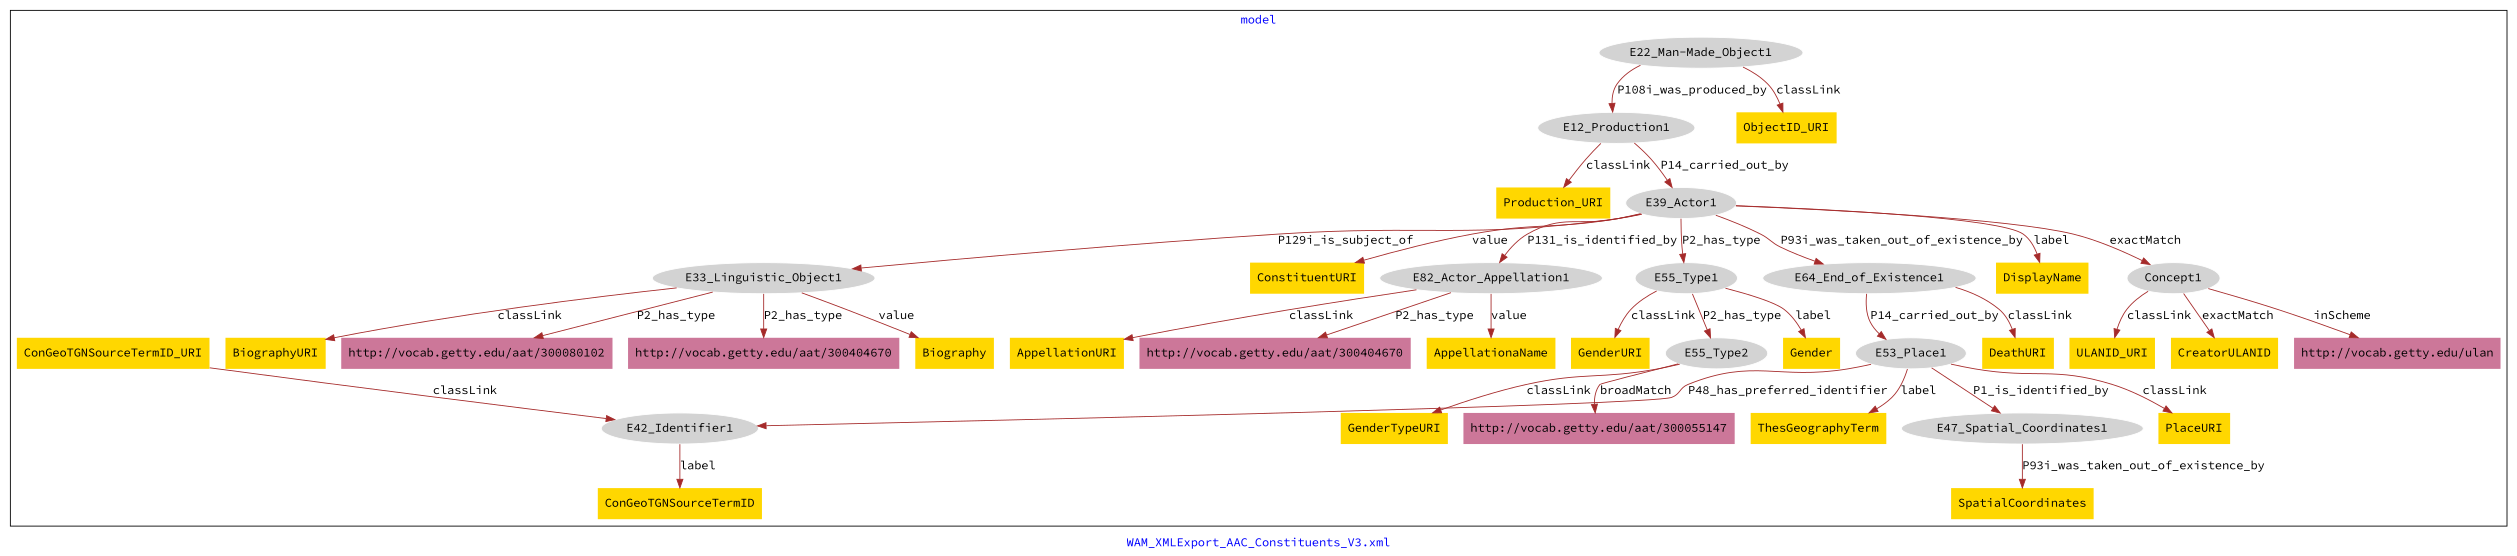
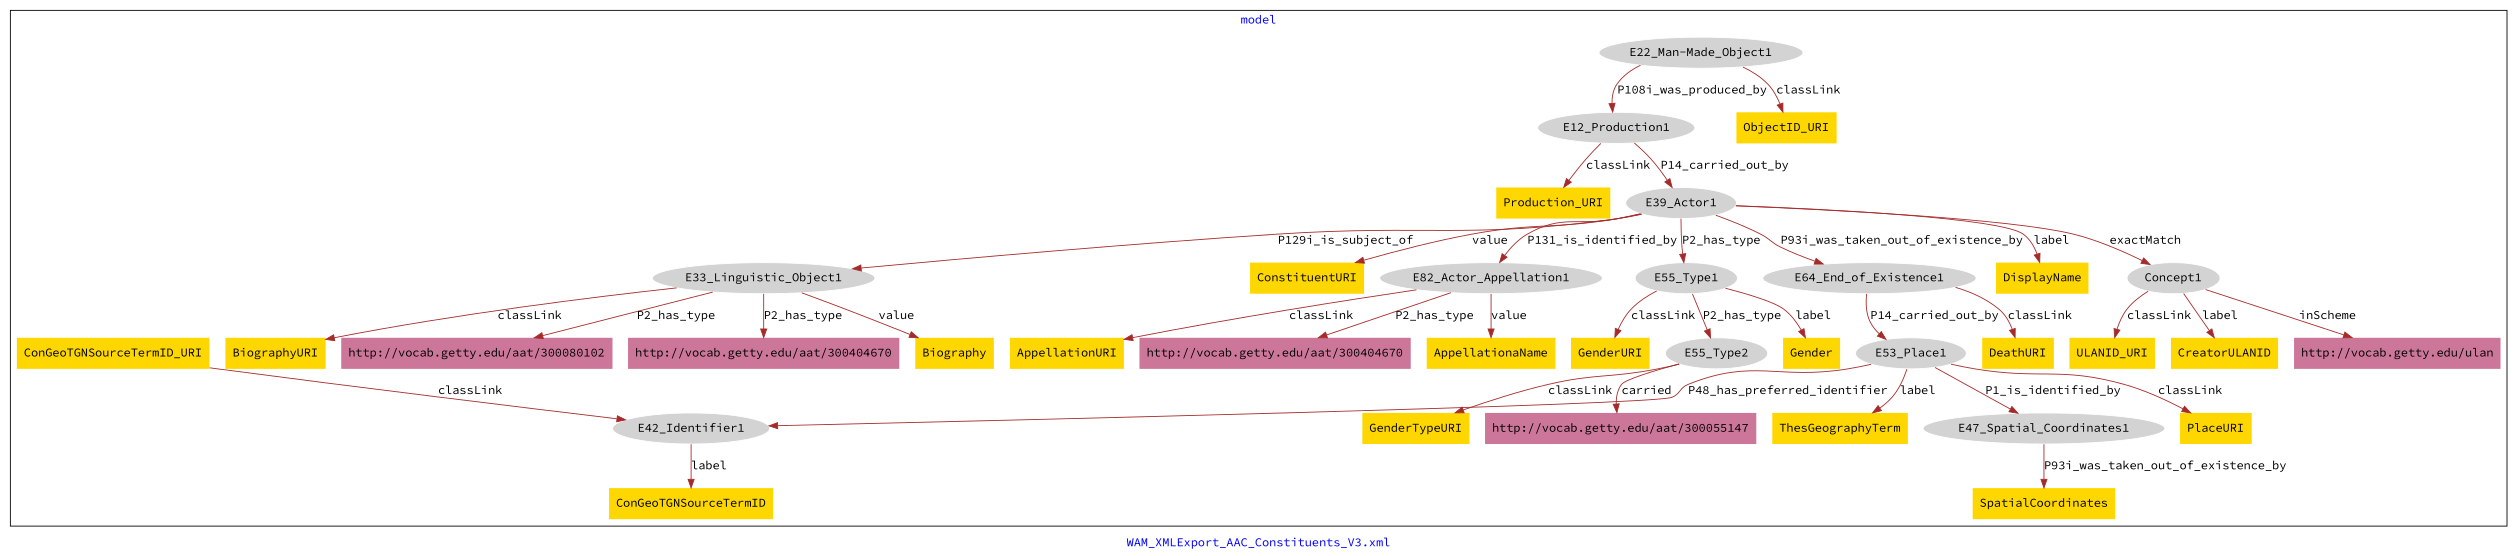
  digraph {
    fontcolor=blue
    fontname="Source Code Pro"
    label="WAM_XMLExport_AAC_Constituents_V3.xml"
    remincross=true
    node [fillcolor=gold fontname="Source Code Pro" style=filled shape=plaintext]
    edge [color=brown fontcolor=black fontname="Source Code Pro"]
    n1 [color=white fillcolor=lightgray label=E12_Production1 shape=""]
    n2 [label=Production_URI]
    n3 [color=white fillcolor=lightgray label=E39_Actor1 shape=""]
    n4 [color=white fillcolor=lightgray label="E22_Man-Made_Object1" shape=""]
    n5 [label=ObjectID_URI]
    n6 [color=white fillcolor=lightgray label=E33_Linguistic_Object1 shape=""]
    n7 [label=BiographyURI]
    n8 [fillcolor="#CC7799" label="http://vocab.getty.edu/aat/300080102"]
    n9 [fillcolor="#CC7799" label="http://vocab.getty.edu/aat/300404670"]
    n10 [label=Biography]
    n11 [label=ConstituentURI]
    n12 [color=white fillcolor=lightgray label=E82_Actor_Appellation1 shape=""]
    n13 [color=white fillcolor=lightgray label=E55_Type1 shape=""]
    n14 [color=white fillcolor=lightgray label=E64_End_of_Existence1 shape=""]
    n15 [label=DisplayName]
    n16 [color=white fillcolor=lightgray label=Concept1 shape=""]
    n17 [color=white fillcolor=lightgray label=E42_Identifier1 shape=""]
    n18 [label=ConGeoTGNSourceTermID_URI]
    n19 [label=ConGeoTGNSourceTermID]
    n20 [color=white fillcolor=lightgray label=E47_Spatial_Coordinates1 shape=""]
    n21 [label=SpatialCoordinates]
    n22 [color=white fillcolor=lightgray label=E53_Place1 shape=""]
    n23 [label=PlaceURI]
    n24 [label=ThesGeographyTerm]
    n25 [label=GenderURI]
    n26 [color=white fillcolor=lightgray label=E55_Type2 shape=""]
    n27 [label=Gender]
    n28 [label=GenderTypeURI]
    n29 [fillcolor="#CC7799" label="http://vocab.getty.edu/aat/300055147"]
    n30 [label=DeathURI]
    n31 [label=AppellationURI]
    n32 [fillcolor="#CC7799" label="http://vocab.getty.edu/aat/300404670"]
    n33 [label=AppellationaName]
    n34 [label=ULANID_URI]
    n35 [label=CreatorULANID]
    n36 [fillcolor="#CC7799" label="http://vocab.getty.edu/ulan"]
    subgraph cluster_1 {
      label=model
      n1
      n2
      n3
      n4
      n5
      n6
      n7
      n8
      n9
      n10
      n11
      n12
      n13
      n14
      n15
      n16
      n17
      n18
      n19
      n20
      n21
      n22
      n23
      n24
      n25
      n26
      n27
      n28
      n29
      n30
      n31
      n32
      n33
      n34
      n35
      n36
    }
    n1 -> n2 [label=classLink]
    n1 -> n3 [label=P14_carried_out_by]
    n3 -> n6 [label=P129i_is_subject_of]
    n3 -> n11 [label=value]
    n3 -> n12 [label=P131_is_identified_by]
    n3 -> n13 [label=P2_has_type]
    n3 -> n14 [label=P93i_was_taken_out_of_existence_by]
    n3 -> n15 [label=label]
    n3 -> n16 [label=exactMatch]
    n4 -> n1 [label=P108i_was_produced_by]
    n4 -> n5 [label=classLink]
    n6 -> n7 [label=classLink]
    n6 -> n8 [label=P2_has_type]
    n6 -> n9 [label=P2_has_type]
    n6 -> n10 [label=value]
    n12 -> n31 [label=classLink]
    n12 -> n32 [label=P2_has_type]
    n12 -> n33 [label=value]
    n13 -> n25 [label=classLink]
    n13 -> n26 [label=P2_has_type]
    n13 -> n27 [label=label]
    n14 -> n22 [label=P14_carried_out_by]
    n14 -> n30 [label=classLink]
    n16 -> n34 [label=classLink]
-   n16 -> n35 [label=exactMatch]
+   n16 -> n35 [label=label]
    n16 -> n36 [label=inScheme]
    n17 -> n19 [label=label]
    n18 -> n17 [label=classLink]
    n20 -> n21 [label=P93i_was_taken_out_of_existence_by]
    n22 -> n17 [label=P48_has_preferred_identifier]
    n22 -> n20 [label=P1_is_identified_by]
    n22 -> n23 [label=classLink]
    n22 -> n24 [label=label]
    n26 -> n28 [label=classLink]
-   n26 -> n29 [label=broadMatch]
+   n26 -> n29 [label=carried]
  }
